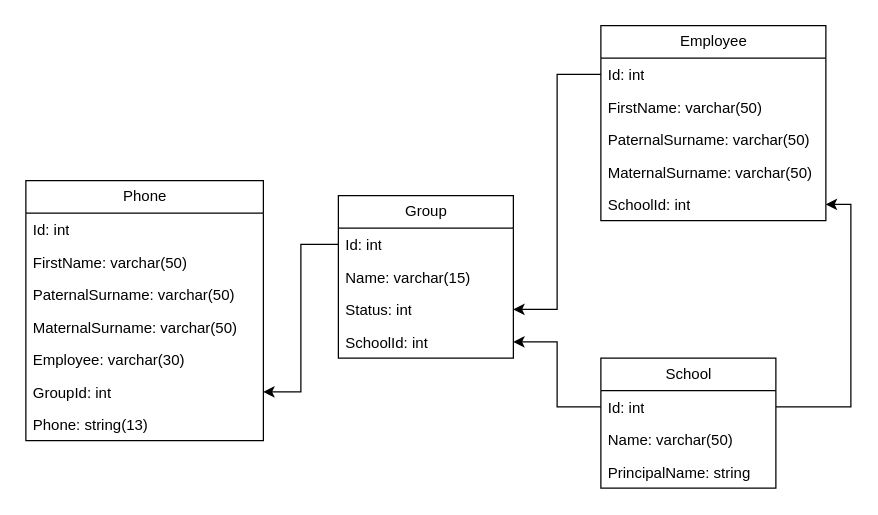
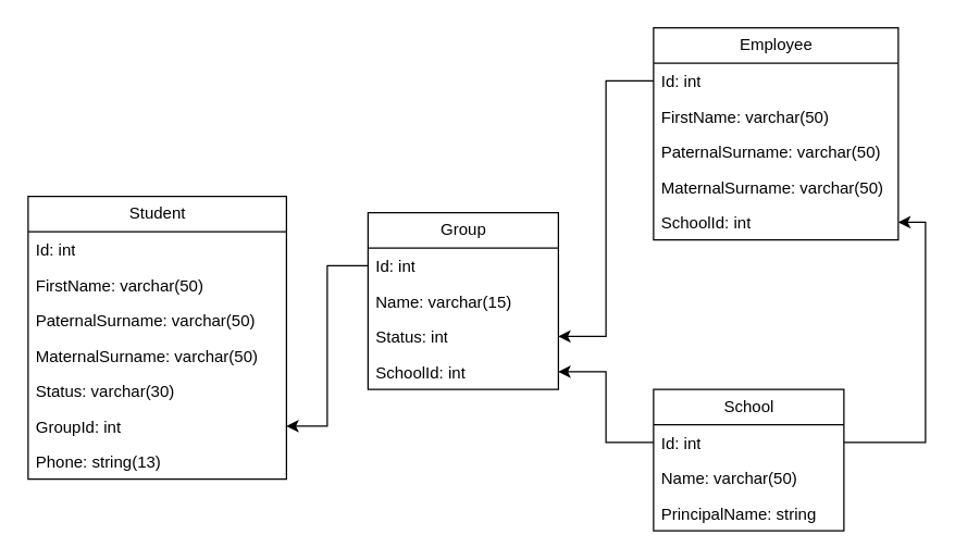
  <mxCell id="0" />
  <mxCell id="1" parent="0" />
  <mxCell id="2" value="School" style="swimlane;fontStyle=0;childLayout=stackLayout;horizontal=1;startSize=26;fillColor=none;horizontalStack=0;resizeParent=1;resizeParentMax=0;resizeLast=0;collapsible=1;marginBottom=0;html=1;" parent="1" vertex="1"><mxGeometry x="480" y="286" width="140" height="104" as="geometry" /></mxCell>
  <mxCell id="3" value="Id: int" style="text;strokeColor=none;fillColor=none;align=left;verticalAlign=top;spacingLeft=4;spacingRight=4;overflow=hidden;rotatable=0;points=[[0,0.5],[1,0.5]];portConstraint=eastwest;whiteSpace=wrap;html=1;" parent="2" vertex="1"><mxGeometry y="26" width="140" height="26" as="geometry" /></mxCell>
  <mxCell id="4" value="Name: varchar(50)" style="text;strokeColor=none;fillColor=none;align=left;verticalAlign=top;spacingLeft=4;spacingRight=4;overflow=hidden;rotatable=0;points=[[0,0.5],[1,0.5]];portConstraint=eastwest;whiteSpace=wrap;html=1;" parent="2" vertex="1"><mxGeometry y="52" width="140" height="26" as="geometry" /></mxCell>
  <mxCell id="5" value="PrincipalName: string" style="text;strokeColor=none;fillColor=none;align=left;verticalAlign=top;spacingLeft=4;spacingRight=4;overflow=hidden;rotatable=0;points=[[0,0.5],[1,0.5]];portConstraint=eastwest;whiteSpace=wrap;html=1;" parent="2" vertex="1"><mxGeometry y="78" width="140" height="26" as="geometry" /></mxCell>
  <mxCell id="6" value="Employee" style="swimlane;fontStyle=0;childLayout=stackLayout;horizontal=1;startSize=26;fillColor=none;horizontalStack=0;resizeParent=1;resizeParentMax=0;resizeLast=0;collapsible=1;marginBottom=0;html=1;" parent="1" vertex="1"><mxGeometry x="480" y="20" width="180" height="156" as="geometry" /></mxCell>
  <mxCell id="7" value="Id: int" style="text;strokeColor=none;fillColor=none;align=left;verticalAlign=top;spacingLeft=4;spacingRight=4;overflow=hidden;rotatable=0;points=[[0,0.5],[1,0.5]];portConstraint=eastwest;whiteSpace=wrap;html=1;" parent="6" vertex="1"><mxGeometry y="26" width="180" height="26" as="geometry" /></mxCell>
  <mxCell id="8" value="FirstName: varchar(50)" style="text;strokeColor=none;fillColor=none;align=left;verticalAlign=top;spacingLeft=4;spacingRight=4;overflow=hidden;rotatable=0;points=[[0,0.5],[1,0.5]];portConstraint=eastwest;whiteSpace=wrap;html=1;" parent="6" vertex="1"><mxGeometry y="52" width="180" height="26" as="geometry" /></mxCell>
  <mxCell id="9" value="PaternalSurname: varchar(50)" style="text;strokeColor=none;fillColor=none;align=left;verticalAlign=top;spacingLeft=4;spacingRight=4;overflow=hidden;rotatable=0;points=[[0,0.5],[1,0.5]];portConstraint=eastwest;whiteSpace=wrap;html=1;" parent="6" vertex="1"><mxGeometry y="78" width="180" height="26" as="geometry" /></mxCell>
  <mxCell id="10" value="MaternalSurname: varchar(50)" style="text;strokeColor=none;fillColor=none;align=left;verticalAlign=top;spacingLeft=4;spacingRight=4;overflow=hidden;rotatable=0;points=[[0,0.5],[1,0.5]];portConstraint=eastwest;whiteSpace=wrap;html=1;" parent="6" vertex="1"><mxGeometry y="104" width="180" height="26" as="geometry" /></mxCell>
  <mxCell id="11" value="SchoolId: int" style="text;strokeColor=none;fillColor=none;align=left;verticalAlign=top;spacingLeft=4;spacingRight=4;overflow=hidden;rotatable=0;points=[[0,0.5],[1,0.5]];portConstraint=eastwest;whiteSpace=wrap;html=1;" parent="6" vertex="1"><mxGeometry y="130" width="180" height="26" as="geometry" /></mxCell>
- <mxCell id="12" value="Phone" style="swimlane;fontStyle=0;childLayout=stackLayout;horizontal=1;startSize=26;fillColor=none;horizontalStack=0;resizeParent=1;resizeParentMax=0;resizeLast=0;collapsible=1;marginBottom=0;html=1;" parent="1" vertex="1"><mxGeometry x="20" y="144" width="190" height="208" as="geometry" /></mxCell>
+ <mxCell id="12" value="Student" style="swimlane;fontStyle=0;childLayout=stackLayout;horizontal=1;startSize=26;fillColor=none;horizontalStack=0;resizeParent=1;resizeParentMax=0;resizeLast=0;collapsible=1;marginBottom=0;html=1;" parent="1" vertex="1"><mxGeometry x="20" y="144" width="190" height="208" as="geometry" /></mxCell>
  <mxCell id="13" value="Id: int" style="text;strokeColor=none;fillColor=none;align=left;verticalAlign=top;spacingLeft=4;spacingRight=4;overflow=hidden;rotatable=0;points=[[0,0.5],[1,0.5]];portConstraint=eastwest;whiteSpace=wrap;html=1;" parent="12" vertex="1"><mxGeometry y="26" width="190" height="26" as="geometry" /></mxCell>
  <mxCell id="14" value="FirstName: varchar(50)" style="text;strokeColor=none;fillColor=none;align=left;verticalAlign=top;spacingLeft=4;spacingRight=4;overflow=hidden;rotatable=0;points=[[0,0.5],[1,0.5]];portConstraint=eastwest;whiteSpace=wrap;html=1;" parent="12" vertex="1"><mxGeometry y="52" width="190" height="26" as="geometry" /></mxCell>
  <mxCell id="15" value="PaternalSurname: varchar(50)" style="text;strokeColor=none;fillColor=none;align=left;verticalAlign=top;spacingLeft=4;spacingRight=4;overflow=hidden;rotatable=0;points=[[0,0.5],[1,0.5]];portConstraint=eastwest;whiteSpace=wrap;html=1;" parent="12" vertex="1"><mxGeometry y="78" width="190" height="26" as="geometry" /></mxCell>
  <mxCell id="16" value="MaternalSurname: varchar(50)" style="text;strokeColor=none;fillColor=none;align=left;verticalAlign=top;spacingLeft=4;spacingRight=4;overflow=hidden;rotatable=0;points=[[0,0.5],[1,0.5]];portConstraint=eastwest;whiteSpace=wrap;html=1;" parent="12" vertex="1"><mxGeometry y="104" width="190" height="26" as="geometry" /></mxCell>
- <mxCell id="17" value="Employee: varchar(30)" style="text;strokeColor=none;fillColor=none;align=left;verticalAlign=top;spacingLeft=4;spacingRight=4;overflow=hidden;rotatable=0;points=[[0,0.5],[1,0.5]];portConstraint=eastwest;whiteSpace=wrap;html=1;" parent="12" vertex="1"><mxGeometry y="130" width="190" height="26" as="geometry" /></mxCell>
+ <mxCell id="17" value="Status: varchar(30)" style="text;strokeColor=none;fillColor=none;align=left;verticalAlign=top;spacingLeft=4;spacingRight=4;overflow=hidden;rotatable=0;points=[[0,0.5],[1,0.5]];portConstraint=eastwest;whiteSpace=wrap;html=1;" parent="12" vertex="1"><mxGeometry y="130" width="190" height="26" as="geometry" /></mxCell>
  <mxCell id="18" value="GroupId: int" style="text;strokeColor=none;fillColor=none;align=left;verticalAlign=top;spacingLeft=4;spacingRight=4;overflow=hidden;rotatable=0;points=[[0,0.5],[1,0.5]];portConstraint=eastwest;whiteSpace=wrap;html=1;" parent="12" vertex="1"><mxGeometry y="156" width="190" height="26" as="geometry" /></mxCell>
  <mxCell id="19" value="Phone: string(13)" style="text;strokeColor=none;fillColor=none;align=left;verticalAlign=top;spacingLeft=4;spacingRight=4;overflow=hidden;rotatable=0;points=[[0,0.5],[1,0.5]];portConstraint=eastwest;whiteSpace=wrap;html=1;" vertex="1" parent="12"><mxGeometry y="182" width="190" height="26" as="geometry" /></mxCell>
  <mxCell id="20" value="Group" style="swimlane;fontStyle=0;childLayout=stackLayout;horizontal=1;startSize=26;fillColor=none;horizontalStack=0;resizeParent=1;resizeParentMax=0;resizeLast=0;collapsible=1;marginBottom=0;html=1;" parent="1" vertex="1"><mxGeometry x="270" y="156" width="140" height="130" as="geometry" /></mxCell>
  <mxCell id="21" value="Id: int" style="text;strokeColor=none;fillColor=none;align=left;verticalAlign=top;spacingLeft=4;spacingRight=4;overflow=hidden;rotatable=0;points=[[0,0.5],[1,0.5]];portConstraint=eastwest;whiteSpace=wrap;html=1;" parent="20" vertex="1"><mxGeometry y="26" width="140" height="26" as="geometry" /></mxCell>
  <mxCell id="22" value="Name: varchar(15)" style="text;strokeColor=none;fillColor=none;align=left;verticalAlign=top;spacingLeft=4;spacingRight=4;overflow=hidden;rotatable=0;points=[[0,0.5],[1,0.5]];portConstraint=eastwest;whiteSpace=wrap;html=1;" parent="20" vertex="1"><mxGeometry y="52" width="140" height="26" as="geometry" /></mxCell>
  <mxCell id="23" value="Status: int" style="text;strokeColor=none;fillColor=none;align=left;verticalAlign=top;spacingLeft=4;spacingRight=4;overflow=hidden;rotatable=0;points=[[0,0.5],[1,0.5]];portConstraint=eastwest;whiteSpace=wrap;html=1;" vertex="1" parent="20"><mxGeometry y="78" width="140" height="26" as="geometry" /></mxCell>
  <mxCell id="24" value="SchoolId: int" style="text;strokeColor=none;fillColor=none;align=left;verticalAlign=top;spacingLeft=4;spacingRight=4;overflow=hidden;rotatable=0;points=[[0,0.5],[1,0.5]];portConstraint=eastwest;whiteSpace=wrap;html=1;" vertex="1" parent="20"><mxGeometry y="104" width="140" height="26" as="geometry" /></mxCell>
  <mxCell id="25" style="edgeStyle=orthogonalEdgeStyle;rounded=0;orthogonalLoop=1;jettySize=auto;html=1;exitX=0;exitY=0.5;exitDx=0;exitDy=0;entryX=1;entryY=0.5;entryDx=0;entryDy=0;" parent="1" source="21" target="18" edge="1"><mxGeometry relative="1" as="geometry" /></mxCell>
  <mxCell id="26" style="edgeStyle=orthogonalEdgeStyle;rounded=0;orthogonalLoop=1;jettySize=auto;html=1;exitX=1;exitY=0.5;exitDx=0;exitDy=0;entryX=1;entryY=0.5;entryDx=0;entryDy=0;" parent="1" source="3" target="11" edge="1"><mxGeometry relative="1" as="geometry"><mxPoint x="770" y="400" as="targetPoint" /><Array as="points"><mxPoint x="680" y="325" /><mxPoint x="680" y="163" /></Array></mxGeometry></mxCell>
  <mxCell id="27" style="edgeStyle=orthogonalEdgeStyle;rounded=0;orthogonalLoop=1;jettySize=auto;html=1;exitX=0;exitY=0.5;exitDx=0;exitDy=0;entryX=1;entryY=0.5;entryDx=0;entryDy=0;" edge="1" parent="1" source="7" target="23"><mxGeometry relative="1" as="geometry" /></mxCell>
  <mxCell id="28" style="edgeStyle=orthogonalEdgeStyle;rounded=0;orthogonalLoop=1;jettySize=auto;html=1;exitX=0;exitY=0.5;exitDx=0;exitDy=0;entryX=1;entryY=0.5;entryDx=0;entryDy=0;" edge="1" parent="1" source="3" target="24"><mxGeometry relative="1" as="geometry" /></mxCell>
